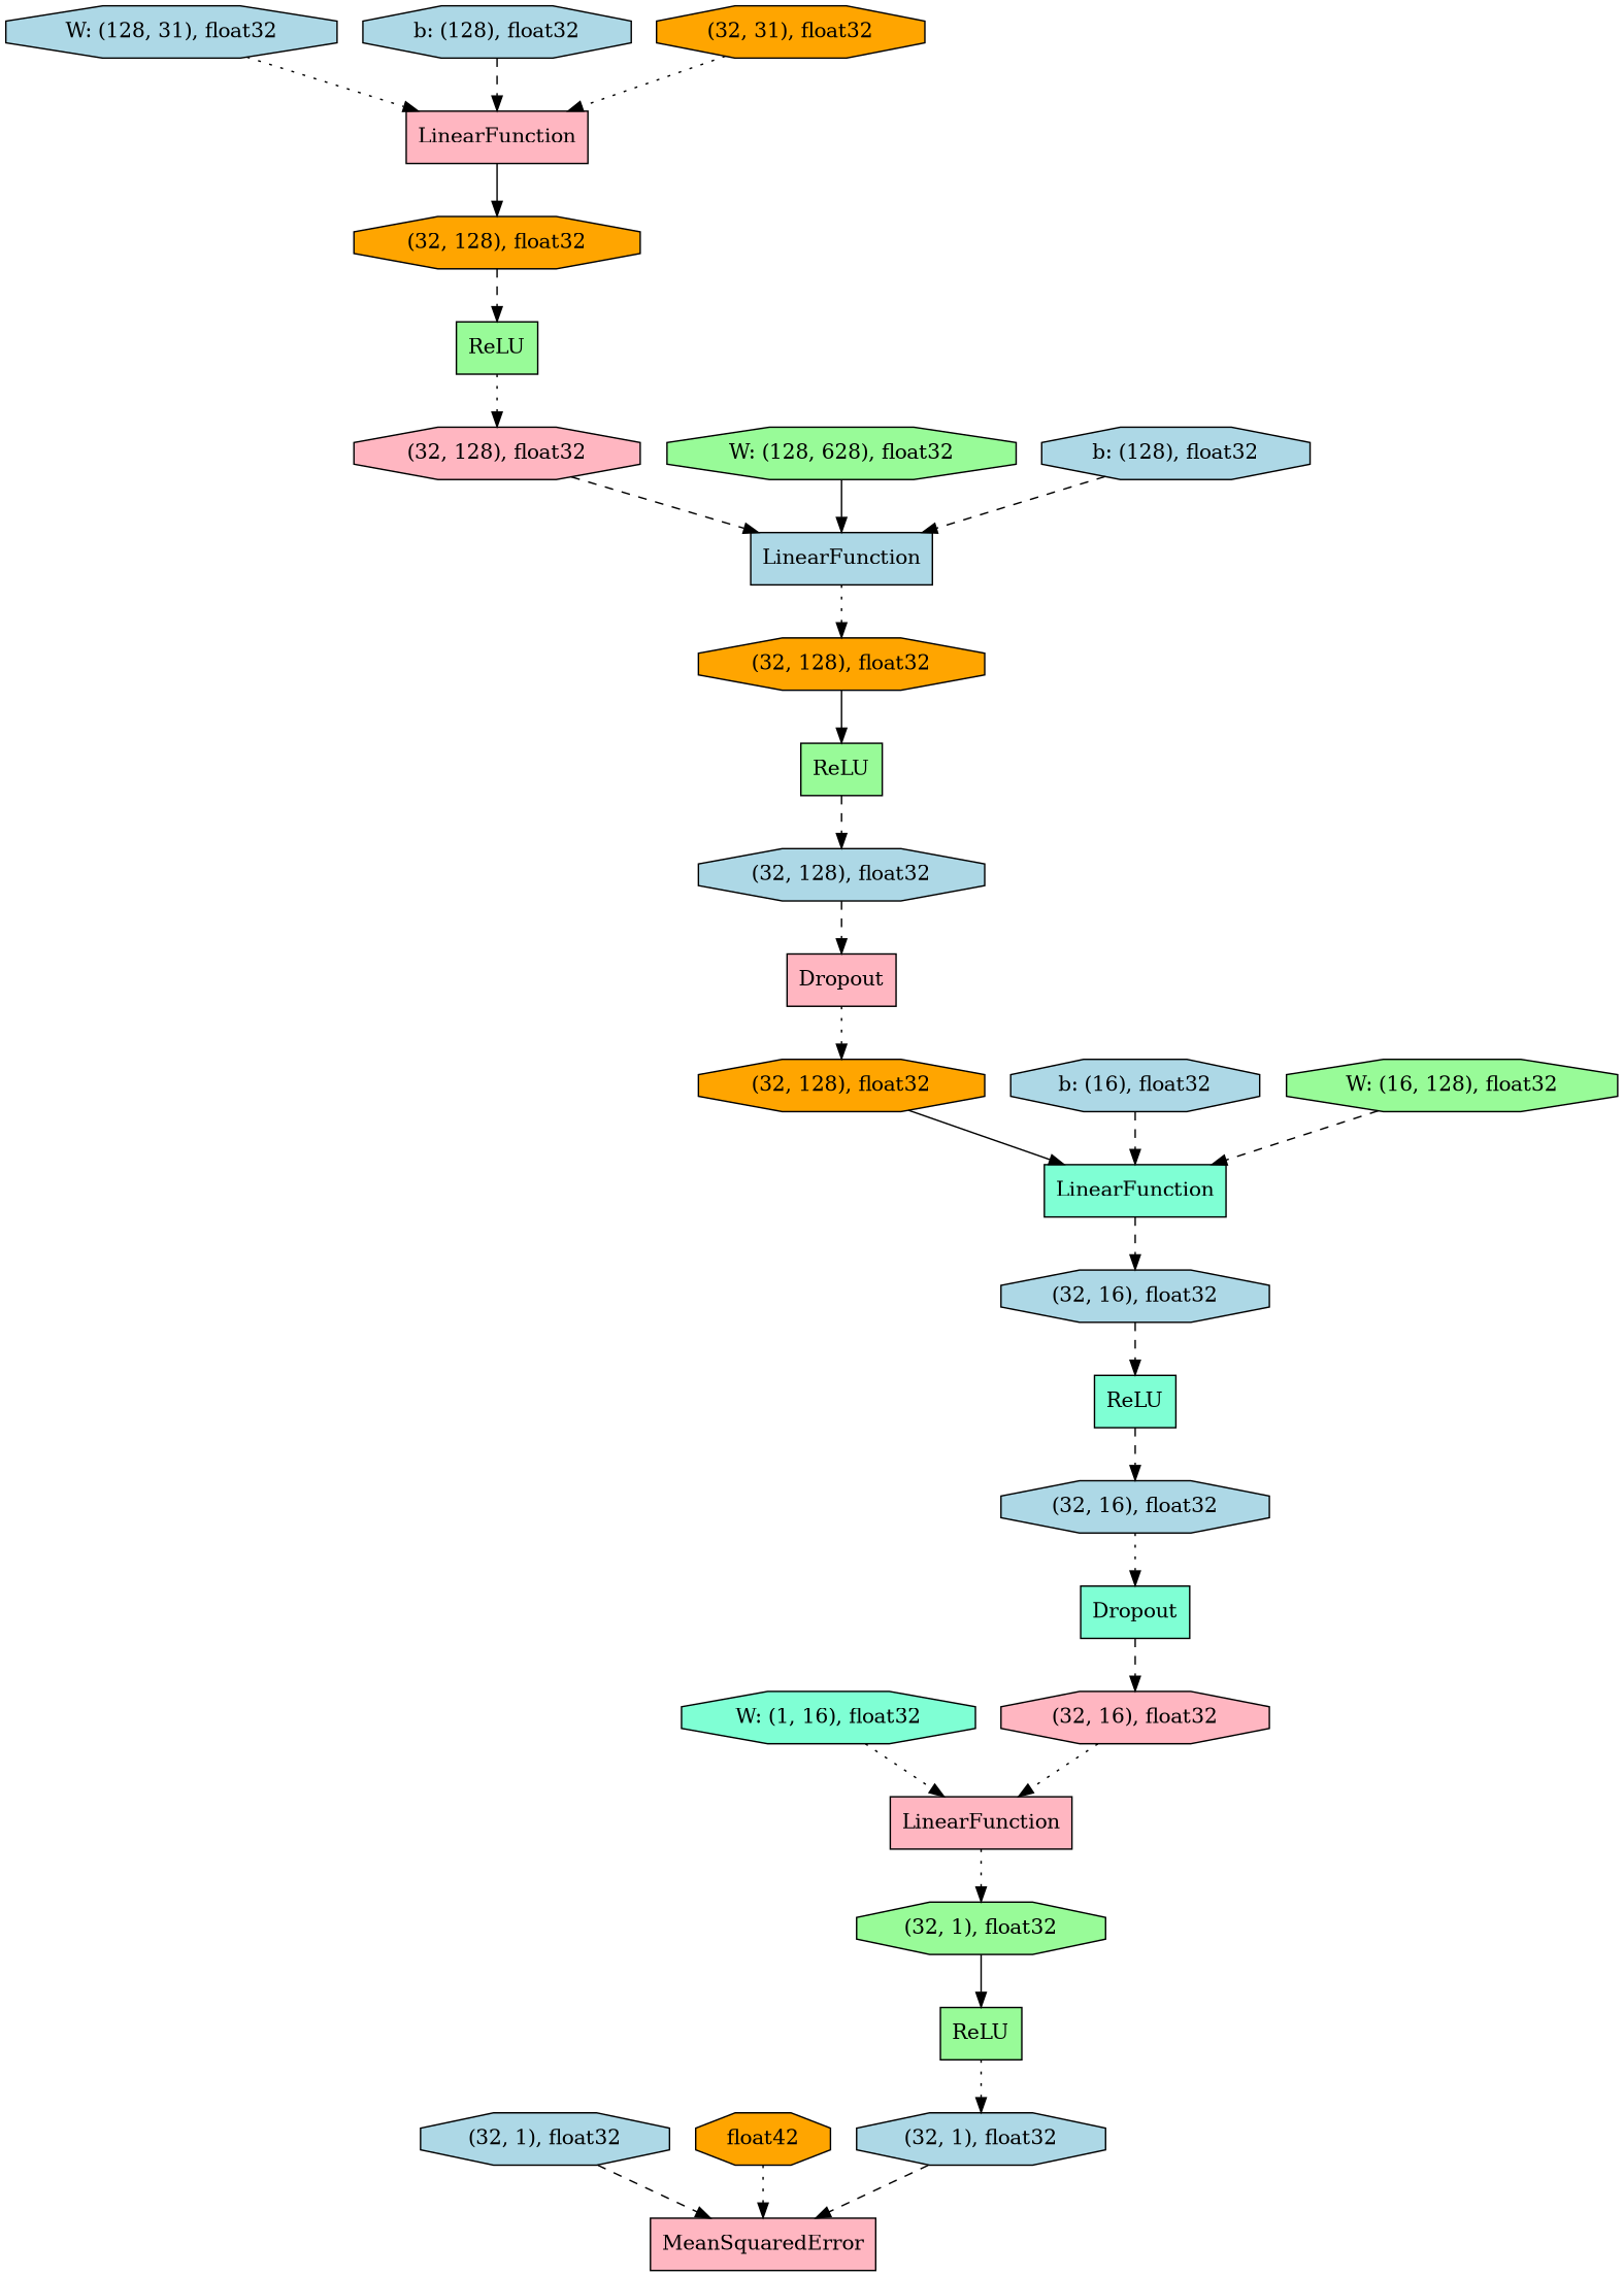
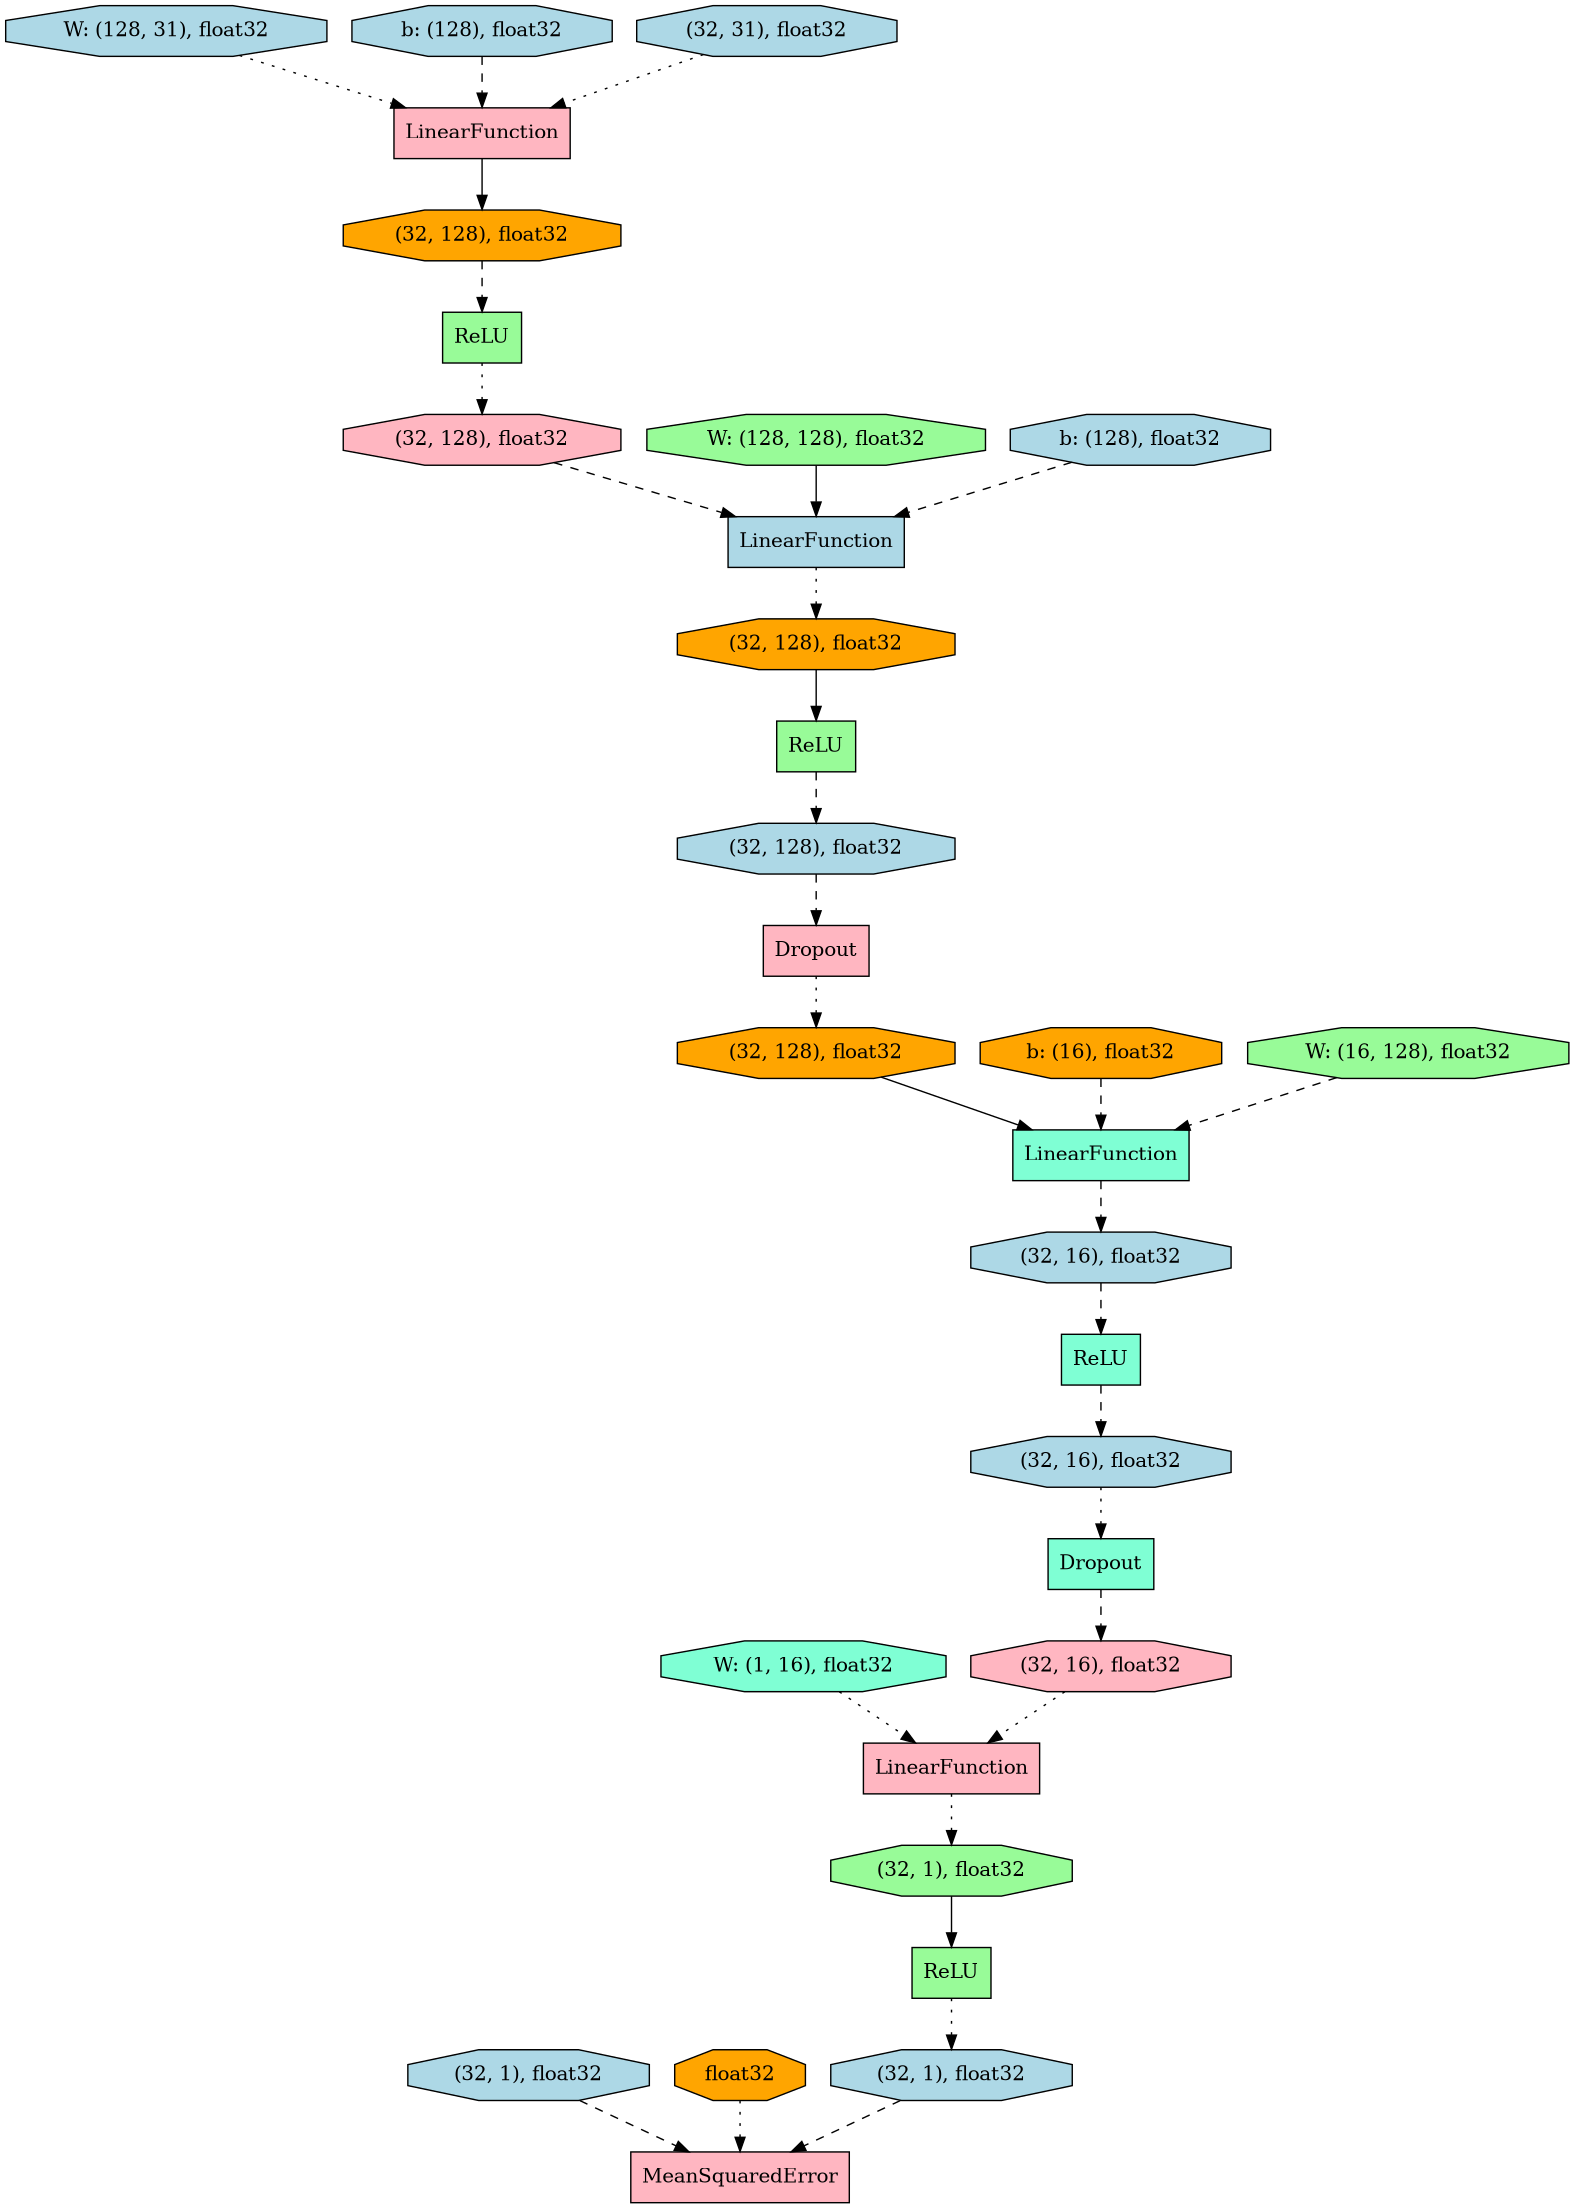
  digraph {
    rankdir=TB
    node [fillcolor=lightblue shape=octagon style=filled]
    edge [style=dashed]
    n1 [fillcolor=aquamarine label=LinearFunction shape=record]
    n2 [label="(32, 16), float32"]
    n3 [fillcolor=aquamarine label=ReLU shape=record]
    n4 [label="(32, 1), float32"]
    n5 [fillcolor=lightpink label=MeanSquaredError shape=record]
    n6 [fillcolor=lightpink label="(32, 128), float32"]
    n7 [label=LinearFunction shape=record]
    n8 [fillcolor=orange label="(32, 128), float32"]
-   n9 [fillcolor=orange label=float42]
+   n9 [fillcolor=orange label=float32]
    n10 [label="W: (128, 31), float32"]
    n11 [fillcolor=lightpink label=LinearFunction shape=record]
    n12 [fillcolor=orange label="(32, 128), float32"]
    n13 [fillcolor=lightpink label=Dropout shape=record]
    n14 [fillcolor=orange label="(32, 128), float32"]
-   n15 [label="b: (16), float32"]
+   n15 [fillcolor=orange label="b: (16), float32"]
    n16 [fillcolor=palegreen label=ReLU shape=record]
    n17 [label="(32, 128), float32"]
    n18 [label="(32, 16), float32"]
    n19 [fillcolor=aquamarine label=Dropout shape=record]
    n20 [fillcolor=aquamarine label="W: (1, 16), float32"]
    n21 [fillcolor=lightpink label=LinearFunction shape=record]
    n22 [fillcolor=palegreen label="(32, 1), float32"]
    n23 [fillcolor=lightpink label="(32, 16), float32"]
    n24 [fillcolor=palegreen label=ReLU shape=record]
    n25 [label="b: (128), float32"]
    n26 [label="(32, 1), float32"]
-   n27 [fillcolor=palegreen label="W: (128, 628), float32"]
+   n27 [fillcolor=palegreen label="W: (128, 128), float32"]
    n28 [fillcolor=palegreen label=ReLU shape=record]
    n29 [label="b: (128), float32"]
-   n30 [fillcolor=orange label="(32, 31), float32"]
+   n30 [label="(32, 31), float32"]
    n31 [fillcolor=palegreen label="W: (16, 128), float32"]
    n1 -> n2
    n2 -> n3
    n3 -> n18
    n4 -> n5
    n6 -> n7
    n7 -> n8 [style=dotted]
    n8 -> n16 [style=solid]
    n9 -> n5 [style=dotted]
    n10 -> n11 [style=dotted]
    n11 -> n12 [style=solid]
    n12 -> n28
    n13 -> n14 [style=dotted]
    n14 -> n1 [style=solid]
    n15 -> n1
    n16 -> n17
    n17 -> n13
    n18 -> n19 [style=dotted]
    n19 -> n23
    n20 -> n21 [style=dotted]
    n21 -> n22 [style=dotted]
    n22 -> n24 [style=solid]
    n23 -> n21 [style=dotted]
    n24 -> n26 [style=dotted]
    n25 -> n11
    n26 -> n5
    n27 -> n7 [style=solid]
    n28 -> n6 [style=dotted]
    n29 -> n7
    n30 -> n11 [style=dotted]
    n31 -> n1
  }
